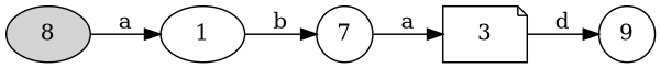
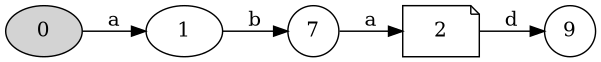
  digraph {
    rankdir=LR
    node [shape=ellipse]
-   n1 [fillcolor=lightgrey label=8 style=filled]
+   n1 [fillcolor=lightgrey label=0 style=filled]
    n2 [label=1]
    n3 [label=7 shape=circle]
-   n4 [label=3 shape=note]
+   n4 [label=2 shape=note]
    n5 [label=9 shape=circle]
    n1 -> n2 [label="&#97;"]
    n2 -> n3 [label="&#98;"]
    n3 -> n4 [label="&#97;"]
    n4 -> n5 [label="&#100;"]
  }
